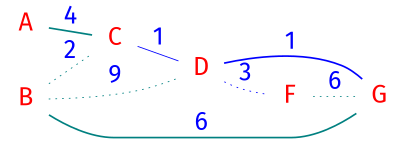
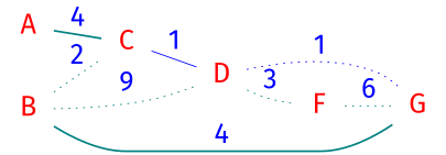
  graph {
    fontname="Fira Sans"
    rankdir=LR
    splines=true
    node [fixesize=True fontcolor=red fontname="Fira Sans" fontsize="30pt" shape=none]
    edge [color=teal fontcolor=blue fontname="Fira Sans" fontsize="30pt" style=dotted]
    A
    C
    B
    D
    G
    F
    A -- C [label=4 style=bold]
    C -- D [color=blue label=1 style=solid]
    B -- C [label=2]
    B -- D [label=9]
-   B -- G [label=6 style=bold]
-   D -- G [color=blue label=1 style=bold]
-   D -- F [color=blue label=3]
+   B -- G [label=4 style=bold]
+   D -- G [color=blue label=1]
+   D -- F [label=3]
    F -- G [label=6]
  }
